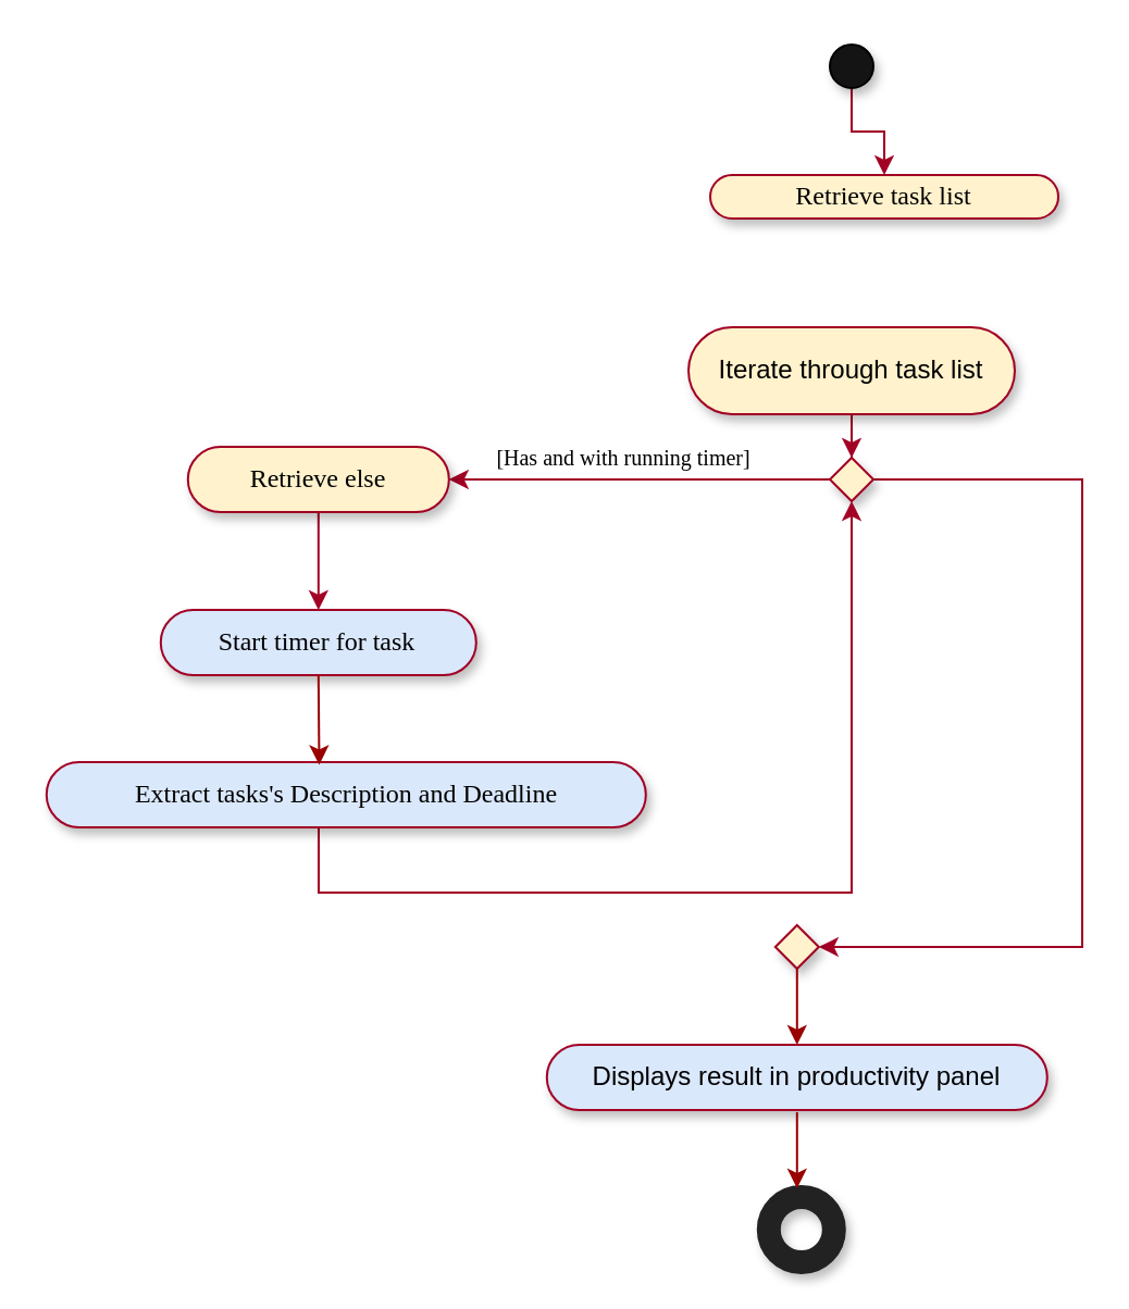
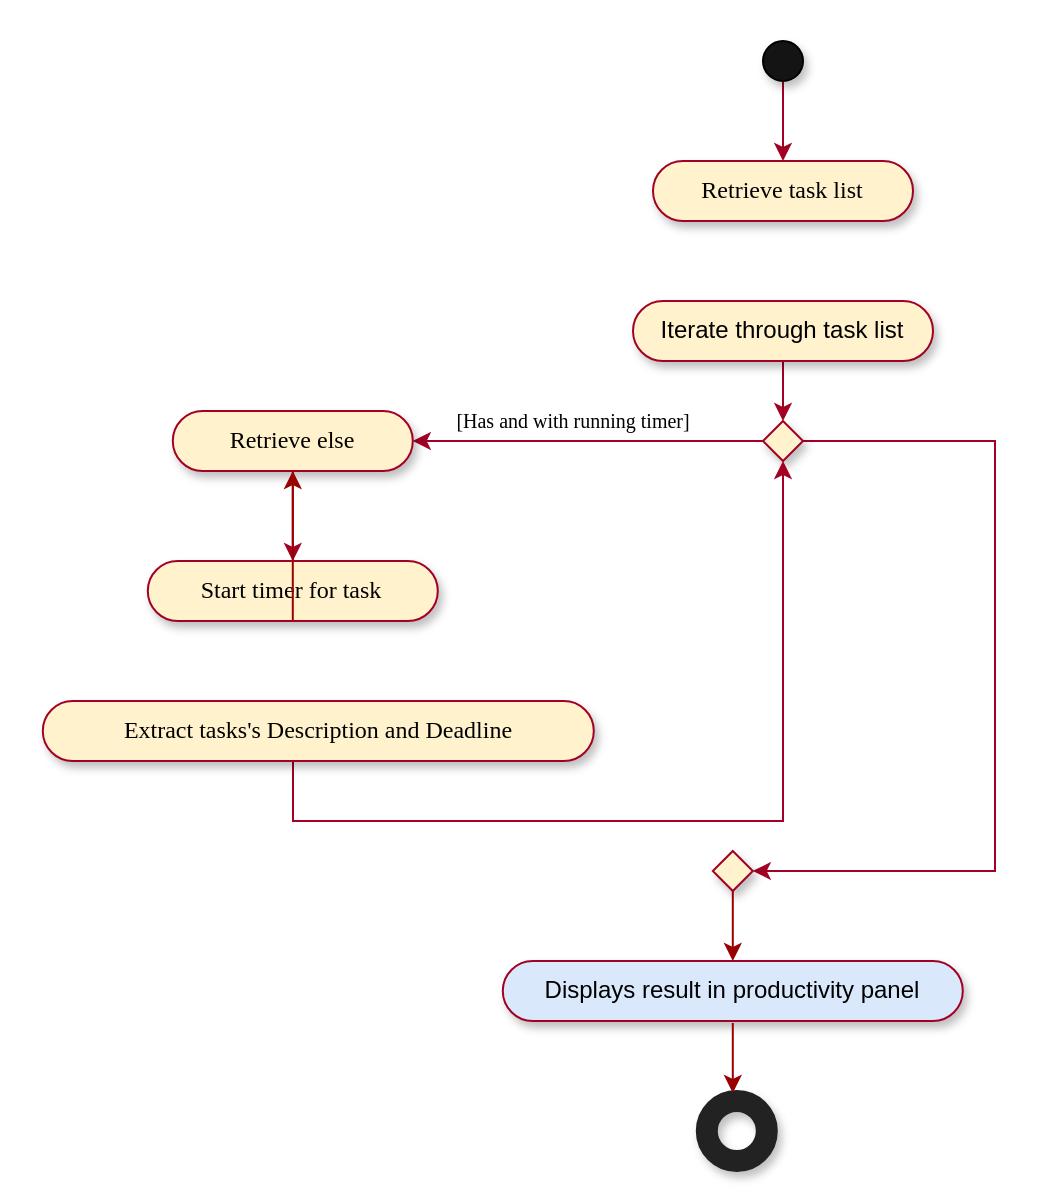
  <mxCell id="0" />
  <mxCell id="1" parent="0" />
  <mxCell id="2" value="" style="edgeStyle=orthogonalEdgeStyle;rounded=0;orthogonalLoop=1;jettySize=auto;html=1;startArrow=none;startFill=0;endArrow=classic;endFill=1;strokeColor=#A20025;" parent="1" source="3" target="9" edge="1"><mxGeometry relative="1" as="geometry" /></mxCell>
  <mxCell id="3" value="" style="ellipse;whiteSpace=wrap;html=1;aspect=fixed;fillColor=#141414;shadow=1;" parent="1" vertex="1"><mxGeometry x="381" y="20" width="20" height="20" as="geometry" /></mxCell>
  <mxCell id="4" value="" style="edgeStyle=orthogonalEdgeStyle;rounded=0;orthogonalLoop=1;jettySize=auto;html=1;startArrow=none;startFill=0;endArrow=classic;endFill=1;strokeColor=#A20025;fontFamily=Verdana;" parent="1" source="5" target="8" edge="1"><mxGeometry relative="1" as="geometry" /></mxCell>
- <mxCell id="5" value="Iterate through task list" style="whiteSpace=wrap;html=1;rounded=1;arcSize=50;align=center;verticalAlign=middle;strokeWidth=1;autosize=1;spacing=4;treeFolding=1;treeMoving=1;newEdgeStyle={&quot;edgeStyle&quot;:&quot;entityRelationEdgeStyle&quot;,&quot;startArrow&quot;:&quot;none&quot;,&quot;endArrow&quot;:&quot;none&quot;,&quot;segment&quot;:10,&quot;curved&quot;:1};shadow=1;fillColor=#fff2cc;strokeColor=#A20025;" parent="1" vertex="1"><mxGeometry x="316" y="150" width="150" height="40" as="geometry" /></mxCell>
+ <mxCell id="5" value="Iterate through task list" style="whiteSpace=wrap;html=1;rounded=1;arcSize=50;align=center;verticalAlign=middle;strokeWidth=1;autosize=1;spacing=4;treeFolding=1;treeMoving=1;newEdgeStyle={&quot;edgeStyle&quot;:&quot;entityRelationEdgeStyle&quot;,&quot;startArrow&quot;:&quot;none&quot;,&quot;endArrow&quot;:&quot;none&quot;,&quot;segment&quot;:10,&quot;curved&quot;:1};shadow=1;fillColor=#fff2cc;strokeColor=#A20025;" parent="1" vertex="1"><mxGeometry x="316" y="150" width="150" height="30" as="geometry" /></mxCell>
  <mxCell id="6" value="" style="edgeStyle=orthogonalEdgeStyle;rounded=0;orthogonalLoop=1;jettySize=auto;html=1;startArrow=none;startFill=0;endArrow=classic;endFill=1;strokeColor=#A20025;fontFamily=Verdana;exitX=0.25;exitY=0.5;exitDx=0;exitDy=0;exitPerimeter=0;" parent="1" source="8" target="11" edge="1"><mxGeometry relative="1" as="geometry"><mxPoint x="375.9" y="220" as="sourcePoint" /></mxGeometry></mxCell>
  <mxCell id="7" style="edgeStyle=orthogonalEdgeStyle;rounded=0;orthogonalLoop=1;jettySize=auto;html=1;exitX=1;exitY=0.5;exitDx=0;exitDy=0;startArrow=none;startFill=0;endArrow=classic;endFill=1;strokeColor=#A20025;fontFamily=Verdana;entryX=1;entryY=0.5;entryDx=0;entryDy=0;entryPerimeter=0;" parent="1" source="8" target="17" edge="1"><mxGeometry relative="1" as="geometry"><mxPoint x="367" y="560" as="targetPoint" /><Array as="points"><mxPoint x="497" y="220" /><mxPoint x="497" y="435" /></Array></mxGeometry></mxCell>
  <mxCell id="8" value="" style="rhombus;whiteSpace=wrap;html=1;shadow=1;strokeColor=#A20025;fillColor=#fff2cc;" parent="1" vertex="1"><mxGeometry x="381" y="210" width="20" height="20" as="geometry" /></mxCell>
- <mxCell id="9" value="Retrieve task list" style="whiteSpace=wrap;rounded=1;arcSize=50;align=center;verticalAlign=middle;strokeWidth=1;autosize=1;spacing=4;treeFolding=1;treeMoving=1;newEdgeStyle={&quot;edgeStyle&quot;:&quot;entityRelationEdgeStyle&quot;,&quot;startArrow&quot;:&quot;none&quot;,&quot;endArrow&quot;:&quot;none&quot;,&quot;segment&quot;:10,&quot;curved&quot;:1};shadow=1;fillColor=#fff2cc;strokeColor=#A20025;horizontal=1;fontFamily=Verdana;" parent="1" vertex="1"><mxGeometry x="326" y="80" width="160" height="20" as="geometry" /></mxCell>
+ <mxCell id="9" value="Retrieve task list" style="whiteSpace=wrap;rounded=1;arcSize=50;align=center;verticalAlign=middle;strokeWidth=1;autosize=1;spacing=4;treeFolding=1;treeMoving=1;newEdgeStyle={&quot;edgeStyle&quot;:&quot;entityRelationEdgeStyle&quot;,&quot;startArrow&quot;:&quot;none&quot;,&quot;endArrow&quot;:&quot;none&quot;,&quot;segment&quot;:10,&quot;curved&quot;:1};shadow=1;fillColor=#fff2cc;strokeColor=#A20025;horizontal=1;fontFamily=Verdana;" parent="1" vertex="1"><mxGeometry x="326" y="80" width="130" height="30" as="geometry" /></mxCell>
  <mxCell id="10" style="edgeStyle=orthogonalEdgeStyle;rounded=0;orthogonalLoop=1;jettySize=auto;html=1;exitX=0.5;exitY=1;exitDx=0;exitDy=0;startArrow=none;startFill=0;endArrow=classic;endFill=1;strokeColor=#A20025;fontFamily=Verdana;" parent="1" source="11" edge="1"><mxGeometry relative="1" as="geometry"><mxPoint x="145.9" y="280" as="targetPoint" /><Array as="points"><mxPoint x="145.9" y="270" /></Array></mxGeometry></mxCell>
  <mxCell id="11" value="Retrieve else" style="whiteSpace=wrap;html=1;rounded=1;arcSize=50;align=center;verticalAlign=middle;strokeWidth=1;autosize=1;spacing=4;treeFolding=1;treeMoving=1;newEdgeStyle={&quot;edgeStyle&quot;:&quot;entityRelationEdgeStyle&quot;,&quot;startArrow&quot;:&quot;none&quot;,&quot;endArrow&quot;:&quot;none&quot;,&quot;segment&quot;:10,&quot;curved&quot;:1};shadow=1;fillColor=#fff2cc;strokeColor=#A20025;fontFamily=Verdana;" parent="1" vertex="1"><mxGeometry x="85.9" y="205" width="120" height="30" as="geometry" /></mxCell>
  <mxCell id="12" value="&lt;span style=&quot;font-size: 10px&quot;&gt;[Has and with running timer]&lt;/span&gt;" style="text;html=1;align=center;verticalAlign=middle;resizable=0;points=[];autosize=1;fontFamily=Verdana;" parent="1" vertex="1"><mxGeometry x="205.9" y="200" width="160" height="20" as="geometry" /></mxCell>
  <mxCell id="13" value="Displays result in productivity panel" style="whiteSpace=wrap;html=1;rounded=1;arcSize=50;align=center;verticalAlign=middle;strokeWidth=1;autosize=1;spacing=4;treeFolding=1;treeMoving=1;newEdgeStyle={&quot;edgeStyle&quot;:&quot;entityRelationEdgeStyle&quot;,&quot;startArrow&quot;:&quot;none&quot;,&quot;endArrow&quot;:&quot;none&quot;,&quot;segment&quot;:10,&quot;curved&quot;:1};shadow=1;fillColor=#dae8fc;strokeColor=#A20025;" parent="1" vertex="1"><mxGeometry x="250.9" y="480" width="230" height="30" as="geometry" /></mxCell>
  <mxCell id="14" value="" style="html=1;verticalLabelPosition=bottom;labelBackgroundColor=#ffffff;verticalAlign=top;shadow=1;dashed=0;strokeWidth=11;shape=mxgraph.ios7.misc.circle;strokeColor=#222222;fillColor=none;fontFamily=Verdana;align=center;" parent="1" vertex="1"><mxGeometry x="352.9" y="550" width="30" height="30" as="geometry" /></mxCell>
- <mxCell id="15" value="Start timer for task" style="whiteSpace=wrap;html=1;rounded=1;arcSize=50;align=center;verticalAlign=middle;strokeWidth=1;autosize=1;spacing=4;treeFolding=1;treeMoving=1;newEdgeStyle={&quot;edgeStyle&quot;:&quot;entityRelationEdgeStyle&quot;,&quot;startArrow&quot;:&quot;none&quot;,&quot;endArrow&quot;:&quot;none&quot;,&quot;segment&quot;:10,&quot;curved&quot;:1};shadow=1;fillColor=#dae8fc;strokeColor=#A20025;fontFamily=Verdana;" parent="1" vertex="1"><mxGeometry x="73.4" y="280" width="145" height="30" as="geometry" /></mxCell>
+ <mxCell id="15" value="Start timer for task" style="whiteSpace=wrap;html=1;rounded=1;arcSize=50;align=center;verticalAlign=middle;strokeWidth=1;autosize=1;spacing=4;treeFolding=1;treeMoving=1;newEdgeStyle={&quot;edgeStyle&quot;:&quot;entityRelationEdgeStyle&quot;,&quot;startArrow&quot;:&quot;none&quot;,&quot;endArrow&quot;:&quot;none&quot;,&quot;segment&quot;:10,&quot;curved&quot;:1};shadow=1;fillColor=#fff2cc;strokeColor=#A20025;fontFamily=Verdana;" parent="1" vertex="1"><mxGeometry x="73.4" y="280" width="145" height="30" as="geometry" /></mxCell>
  <mxCell id="16" style="edgeStyle=orthogonalEdgeStyle;rounded=0;orthogonalLoop=1;jettySize=auto;html=1;startArrow=none;startFill=0;endArrow=classic;endFill=1;strokeColor=#A20025;fontFamily=Verdana;entryX=0.5;entryY=1;entryDx=0;entryDy=0;" parent="1" source="20" target="8" edge="1"><mxGeometry relative="1" as="geometry"><mxPoint x="156" y="400" as="sourcePoint" /><mxPoint x="396" y="270" as="targetPoint" /><Array as="points"><mxPoint x="146" y="410" /><mxPoint x="391" y="410" /></Array></mxGeometry></mxCell>
  <mxCell id="17" value="" style="rhombus;whiteSpace=wrap;html=1;shadow=1;strokeColor=#A20025;fillColor=#fff2cc;" parent="1" vertex="1"><mxGeometry x="355.9" y="425" width="20" height="20" as="geometry" /></mxCell>
  <mxCell id="18" value="" style="endArrow=classic;html=1;strokeColor=#990000;entryX=0.5;entryY=0;entryDx=0;entryDy=0;exitX=0.5;exitY=1;exitDx=0;exitDy=0;" parent="1" source="17" target="13" edge="1"><mxGeometry width="50" height="50" relative="1" as="geometry"><mxPoint x="241.9" y="485" as="sourcePoint" /><mxPoint x="291.9" y="435" as="targetPoint" /></mxGeometry></mxCell>
  <mxCell id="19" value="" style="endArrow=classic;html=1;strokeColor=#990000;entryX=0.5;entryY=0;entryDx=0;entryDy=0;exitX=0.5;exitY=1;exitDx=0;exitDy=0;" parent="1" edge="1"><mxGeometry width="50" height="50" relative="1" as="geometry"><mxPoint x="365.9" y="511" as="sourcePoint" /><mxPoint x="365.9" y="546" as="targetPoint" /></mxGeometry></mxCell>
- <mxCell id="20" value="Extract tasks's Description and Deadline" style="whiteSpace=wrap;html=1;rounded=1;arcSize=50;align=center;verticalAlign=middle;strokeWidth=1;autosize=1;spacing=4;treeFolding=1;treeMoving=1;newEdgeStyle={&quot;edgeStyle&quot;:&quot;entityRelationEdgeStyle&quot;,&quot;startArrow&quot;:&quot;none&quot;,&quot;endArrow&quot;:&quot;none&quot;,&quot;segment&quot;:10,&quot;curved&quot;:1};shadow=1;fillColor=#dae8fc;strokeColor=#A20025;fontFamily=Verdana;" parent="1" vertex="1"><mxGeometry x="20.9" y="350" width="275.5" height="30" as="geometry" /></mxCell>
- <mxCell id="21" value="" style="endArrow=classic;html=1;exitX=0.5;exitY=1;exitDx=0;exitDy=0;entryX=0.455;entryY=0.041;entryDx=0;entryDy=0;entryPerimeter=0;strokeColor=#990000;" parent="1" source="15" target="20" edge="1"><mxGeometry width="50" height="50" relative="1" as="geometry"><mxPoint x="220.9" y="420" as="sourcePoint" /><mxPoint x="146.9" y="345" as="targetPoint" /></mxGeometry></mxCell>
+ <mxCell id="20" value="Extract tasks's Description and Deadline" style="whiteSpace=wrap;html=1;rounded=1;arcSize=50;align=center;verticalAlign=middle;strokeWidth=1;autosize=1;spacing=4;treeFolding=1;treeMoving=1;newEdgeStyle={&quot;edgeStyle&quot;:&quot;entityRelationEdgeStyle&quot;,&quot;startArrow&quot;:&quot;none&quot;,&quot;endArrow&quot;:&quot;none&quot;,&quot;segment&quot;:10,&quot;curved&quot;:1};shadow=1;fillColor=#fff2cc;strokeColor=#A20025;fontFamily=Verdana;" parent="1" vertex="1"><mxGeometry x="20.9" y="350" width="275.5" height="30" as="geometry" /></mxCell>
+ <mxCell id="21" value="" style="endArrow=classic;html=1;exitX=0.5;exitY=1;exitDx=0;exitDy=0;strokeColor=#990000;" parent="1" source="15" target="11" edge="1"><mxGeometry width="50" height="50" relative="1" as="geometry"><mxPoint x="220.9" y="420" as="sourcePoint" /><mxPoint x="146.9" y="345" as="targetPoint" /></mxGeometry></mxCell>
